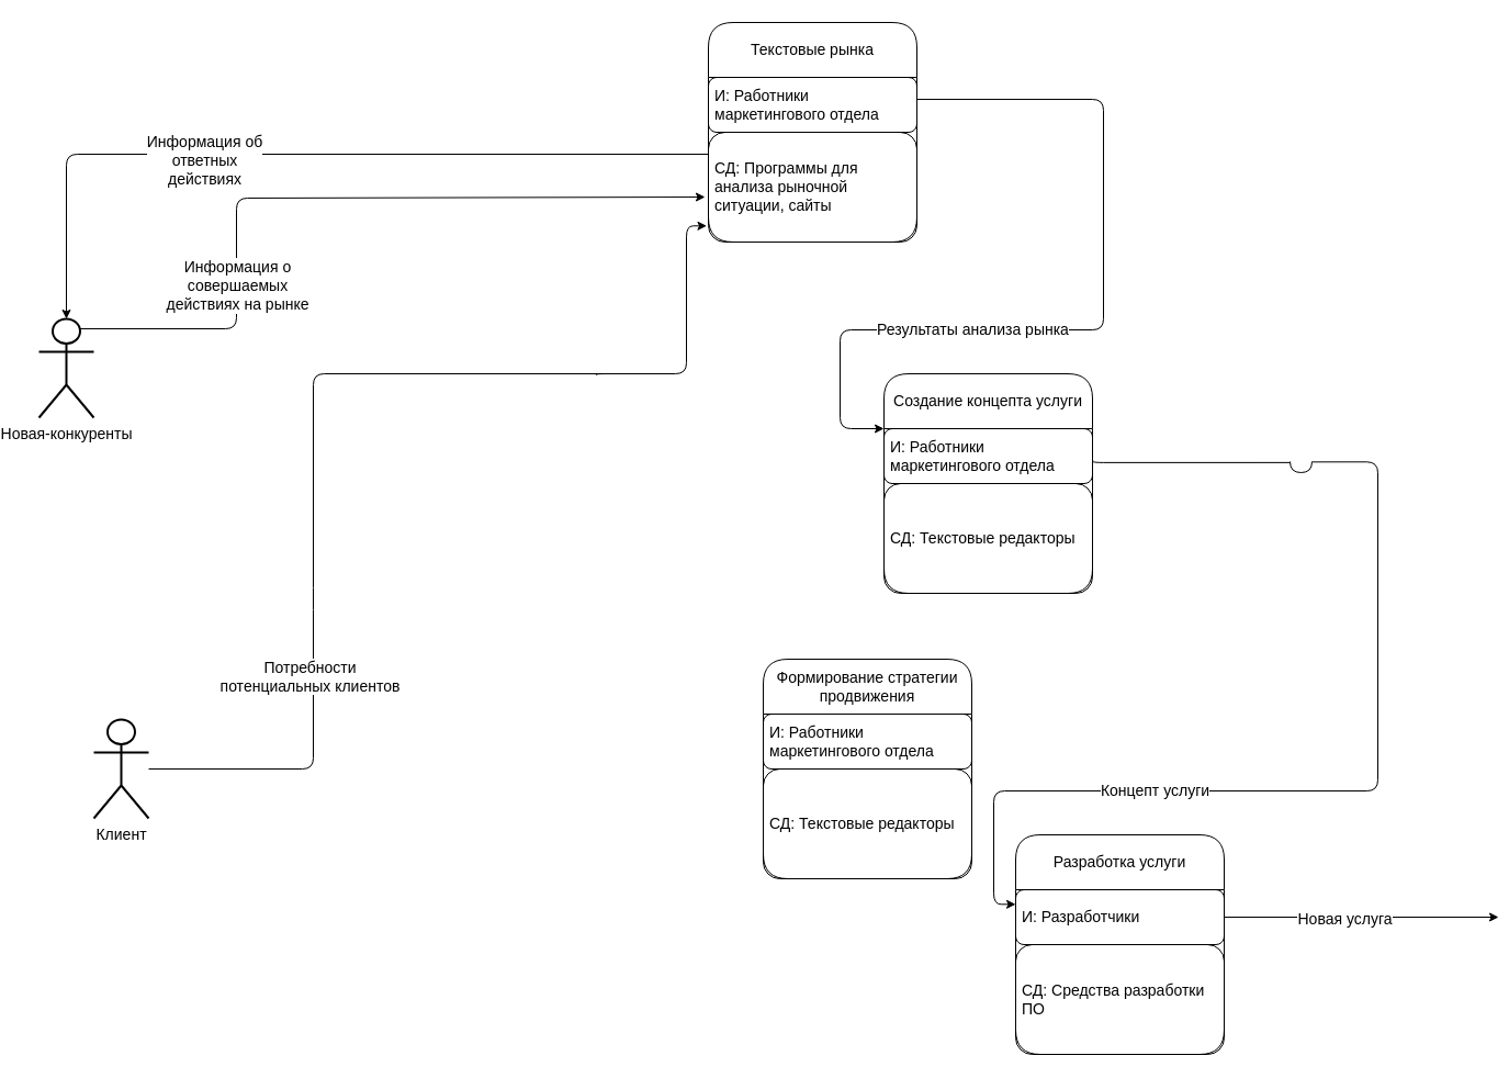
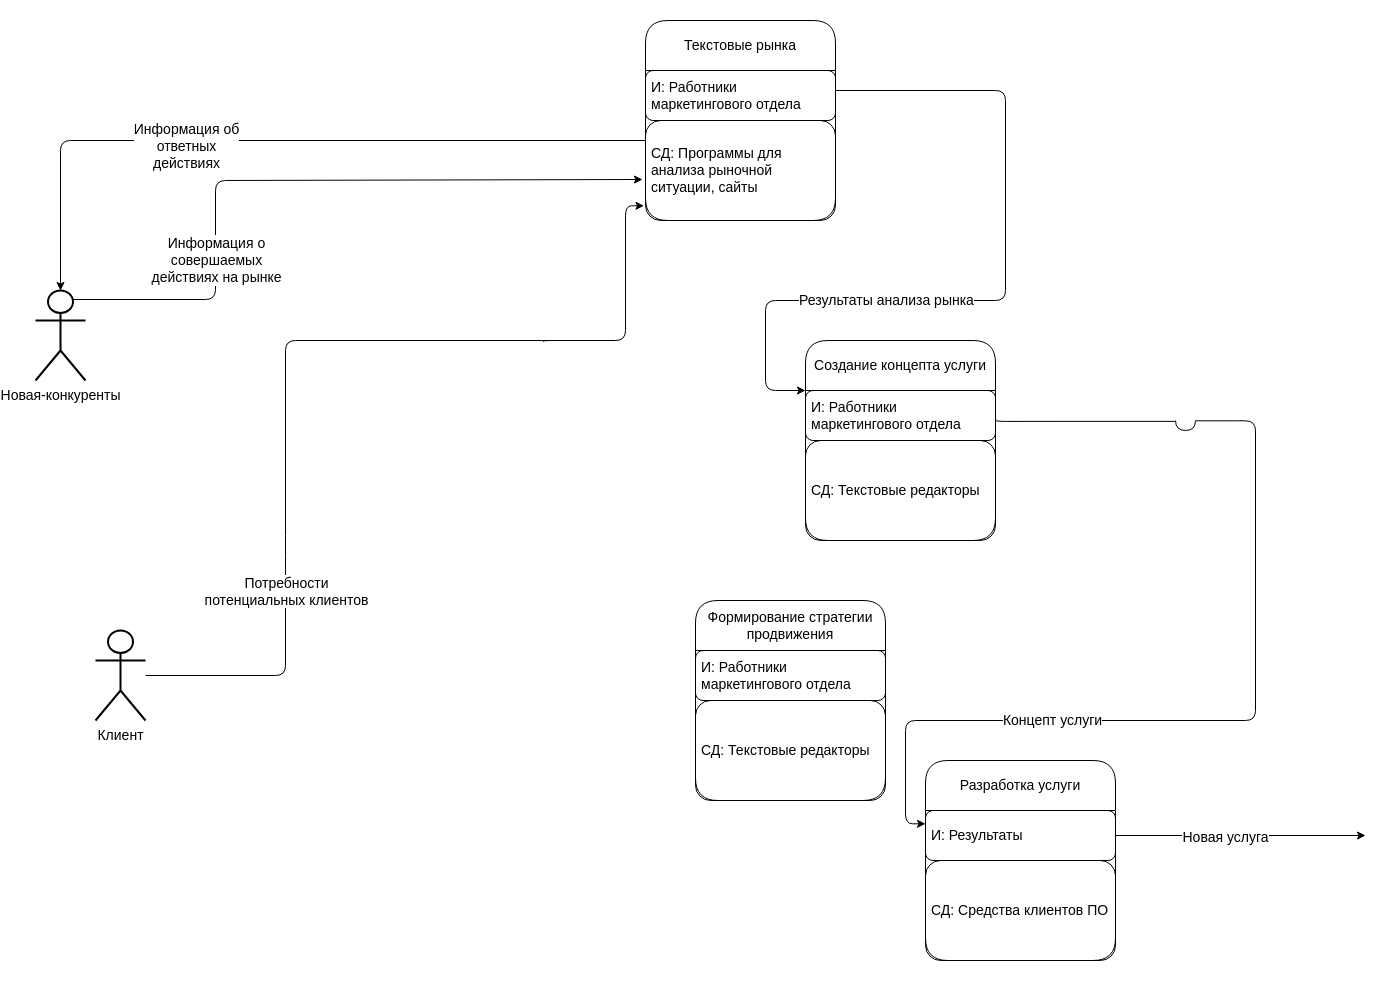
  <mxCell id="0" />
  <mxCell id="1" parent="0" />
  <mxCell id="2" value="&lt;font style=&quot;font-size: 14px;&quot;&gt;Новая-конкуренты&lt;/font&gt;" style="shape=umlActor;verticalLabelPosition=bottom;verticalAlign=top;html=1;outlineConnect=0;strokeWidth=2;rounded=1;" parent="1" vertex="1"><mxGeometry x="20" y="290" width="50" height="90" as="geometry" /></mxCell>
  <mxCell id="3" value="&lt;font style=&quot;font-size: 14px;&quot;&gt;Текстовые рынка&lt;/font&gt;" style="swimlane;fontStyle=0;childLayout=stackLayout;horizontal=1;startSize=50;horizontalStack=0;resizeParent=1;resizeParentMax=0;resizeLast=0;collapsible=1;marginBottom=0;whiteSpace=wrap;html=1;rounded=1;" parent="1" vertex="1"><mxGeometry x="630" y="20" width="190" height="200" as="geometry"><mxRectangle x="240" y="60" width="210" height="50" as="alternateBounds" /></mxGeometry></mxCell>
  <mxCell id="4" value="&lt;font style=&quot;font-size: 14px;&quot; face=&quot;Helvetica&quot;&gt;&lt;font style=&quot;font-size: 14px;&quot;&gt;И:&amp;nbsp;&lt;/font&gt;&lt;span style=&quot;background-color: transparent; text-align: justify; text-indent: 0cm;&quot;&gt;Работники маркетингового отдела&lt;/span&gt;&lt;/font&gt;" style="text;strokeColor=default;fillColor=none;align=left;verticalAlign=middle;spacingLeft=4;spacingRight=4;overflow=hidden;points=[[0,0.5],[1,0.5]];portConstraint=eastwest;rotatable=0;whiteSpace=wrap;html=1;rounded=1;" parent="3" vertex="1"><mxGeometry y="50" width="190" height="50" as="geometry" /></mxCell>
  <mxCell id="5" value="&lt;font style=&quot;font-size: 14px;&quot; face=&quot;Helvetica&quot;&gt;&lt;font style=&quot;font-size: 14px;&quot;&gt;СД:&amp;nbsp;&lt;/font&gt;&lt;span style=&quot;background-color: transparent; text-align: justify; text-indent: 0cm;&quot;&gt;Программы для анализа рыночной ситуации, сайты&lt;/span&gt;&lt;/font&gt;" style="text;strokeColor=default;fillColor=none;align=left;verticalAlign=middle;spacingLeft=4;spacingRight=4;overflow=hidden;points=[[0,0.5],[1,0.5]];portConstraint=eastwest;rotatable=0;whiteSpace=wrap;html=1;rounded=1;" parent="3" vertex="1"><mxGeometry y="100" width="190" height="100" as="geometry" /></mxCell>
  <mxCell id="6" style="edgeStyle=orthogonalEdgeStyle;rounded=1;orthogonalLoop=1;jettySize=auto;html=1;exitX=0.75;exitY=0.1;exitDx=0;exitDy=0;exitPerimeter=0;entryX=-0.016;entryY=0.59;entryDx=0;entryDy=0;entryPerimeter=0;curved=0;" parent="1" source="2" target="5" edge="1"><mxGeometry relative="1" as="geometry"><Array as="points"><mxPoint x="200" y="299" /><mxPoint x="200" y="180" /></Array></mxGeometry></mxCell>
  <mxCell id="7" value="&lt;span style=&quot;font-size: 14px;&quot;&gt;Информация о&lt;/span&gt;&lt;div&gt;&lt;span style=&quot;font-size: 14px;&quot;&gt;совершаемых&lt;/span&gt;&lt;div&gt;&lt;span style=&quot;font-size: 14px;&quot;&gt;действиях на рынке&lt;/span&gt;&lt;/div&gt;&lt;/div&gt;" style="edgeLabel;html=1;align=center;verticalAlign=middle;resizable=0;points=[];rounded=1;" parent="6" vertex="1" connectable="0"><mxGeometry x="0.012" relative="1" as="geometry"><mxPoint x="-86" y="80" as="offset" /></mxGeometry></mxCell>
  <mxCell id="8" value="&lt;span style=&quot;font-size: 14px;&quot;&gt;Создание концепта услуги&lt;/span&gt;" style="swimlane;fontStyle=0;childLayout=stackLayout;horizontal=1;startSize=50;horizontalStack=0;resizeParent=1;resizeParentMax=0;resizeLast=0;collapsible=1;marginBottom=0;whiteSpace=wrap;html=1;rounded=1;" parent="1" vertex="1"><mxGeometry x="790" y="340" width="190" height="200" as="geometry"><mxRectangle x="240" y="60" width="210" height="50" as="alternateBounds" /></mxGeometry></mxCell>
  <mxCell id="9" value="&lt;font style=&quot;font-size: 14px;&quot; face=&quot;Helvetica&quot;&gt;&lt;font style=&quot;font-size: 14px;&quot;&gt;И:&amp;nbsp;&lt;/font&gt;&lt;span style=&quot;background-color: transparent; text-align: justify; text-indent: 0cm;&quot;&gt;Работники маркетингового отдела&lt;/span&gt;&lt;/font&gt;" style="text;strokeColor=default;fillColor=none;align=left;verticalAlign=middle;spacingLeft=4;spacingRight=4;overflow=hidden;points=[[0,0.5],[1,0.5]];portConstraint=eastwest;rotatable=0;whiteSpace=wrap;html=1;rounded=1;" parent="8" vertex="1"><mxGeometry y="50" width="190" height="50" as="geometry" /></mxCell>
  <mxCell id="10" value="&lt;font style=&quot;font-size: 14px;&quot; face=&quot;Helvetica&quot;&gt;&lt;font style=&quot;font-size: 14px;&quot;&gt;СД: Т&lt;/font&gt;&lt;span style=&quot;background-color: transparent; text-align: justify; text-indent: 0cm;&quot;&gt;екстовые редакторы&lt;/span&gt;&lt;/font&gt;" style="text;strokeColor=default;fillColor=none;align=left;verticalAlign=middle;spacingLeft=4;spacingRight=4;overflow=hidden;points=[[0,0.5],[1,0.5]];portConstraint=eastwest;rotatable=0;whiteSpace=wrap;html=1;rounded=1;" parent="8" vertex="1"><mxGeometry y="100" width="190" height="100" as="geometry" /></mxCell>
  <mxCell id="11" style="edgeStyle=orthogonalEdgeStyle;rounded=1;orthogonalLoop=1;jettySize=auto;html=1;entryX=0;entryY=0;entryDx=0;entryDy=0;entryPerimeter=0;" parent="1" source="3" target="9" edge="1"><mxGeometry relative="1" as="geometry"><Array as="points"><mxPoint x="990" y="90" /><mxPoint x="990" y="300" /><mxPoint x="750" y="300" /><mxPoint x="750" y="390" /></Array></mxGeometry></mxCell>
  <mxCell id="12" value="&lt;div&gt;&lt;span style=&quot;font-size: 14px;&quot;&gt;Результаты анализа рынка&lt;/span&gt;&lt;/div&gt;" style="edgeLabel;html=1;align=center;verticalAlign=middle;resizable=0;points=[];rounded=1;" parent="11" vertex="1" connectable="0"><mxGeometry x="0.147" y="-1" relative="1" as="geometry"><mxPoint x="-70" as="offset" /></mxGeometry></mxCell>
  <mxCell id="13" value="&lt;span style=&quot;font-size: 14px;&quot;&gt;Формирование стратегии продвижения&lt;/span&gt;" style="swimlane;fontStyle=0;childLayout=stackLayout;horizontal=1;startSize=50;horizontalStack=0;resizeParent=1;resizeParentMax=0;resizeLast=0;collapsible=1;marginBottom=0;whiteSpace=wrap;html=1;rounded=1;" parent="1" vertex="1"><mxGeometry x="680" y="600" width="190" height="200" as="geometry"><mxRectangle x="240" y="60" width="210" height="50" as="alternateBounds" /></mxGeometry></mxCell>
  <mxCell id="14" value="&lt;font style=&quot;font-size: 14px;&quot; face=&quot;Helvetica&quot;&gt;&lt;font style=&quot;font-size: 14px;&quot;&gt;И:&amp;nbsp;&lt;/font&gt;&lt;span style=&quot;background-color: transparent; text-align: justify; text-indent: 0cm;&quot;&gt;Работники маркетингового отдела&lt;/span&gt;&lt;/font&gt;" style="text;strokeColor=default;fillColor=none;align=left;verticalAlign=middle;spacingLeft=4;spacingRight=4;overflow=hidden;points=[[0,0.5],[1,0.5]];portConstraint=eastwest;rotatable=0;whiteSpace=wrap;html=1;rounded=1;" parent="13" vertex="1"><mxGeometry y="50" width="190" height="50" as="geometry" /></mxCell>
  <mxCell id="15" value="&lt;font style=&quot;font-size: 14px;&quot; face=&quot;Helvetica&quot;&gt;&lt;font style=&quot;font-size: 14px;&quot;&gt;СД: Т&lt;/font&gt;&lt;span style=&quot;background-color: transparent; text-align: justify; text-indent: 0cm;&quot;&gt;екстовые редакторы&lt;/span&gt;&lt;/font&gt;" style="text;strokeColor=default;fillColor=none;align=left;verticalAlign=middle;spacingLeft=4;spacingRight=4;overflow=hidden;points=[[0,0.5],[1,0.5]];portConstraint=eastwest;rotatable=0;whiteSpace=wrap;html=1;rounded=1;" parent="13" vertex="1"><mxGeometry y="100" width="190" height="100" as="geometry" /></mxCell>
  <mxCell id="16" value="&lt;span style=&quot;font-size: 14px;&quot;&gt;Разработка услуги&lt;/span&gt;" style="swimlane;fontStyle=0;childLayout=stackLayout;horizontal=1;startSize=50;horizontalStack=0;resizeParent=1;resizeParentMax=0;resizeLast=0;collapsible=1;marginBottom=0;whiteSpace=wrap;html=1;rounded=1;" parent="1" vertex="1"><mxGeometry x="910" y="760" width="190" height="200" as="geometry"><mxRectangle x="240" y="60" width="210" height="50" as="alternateBounds" /></mxGeometry></mxCell>
  <mxCell id="17" style="edgeStyle=orthogonalEdgeStyle;rounded=1;orthogonalLoop=1;jettySize=auto;html=1;" parent="16" source="19" edge="1"><mxGeometry relative="1" as="geometry"><mxPoint x="440.0" y="75" as="targetPoint" /></mxGeometry></mxCell>
  <mxCell id="18" value="&lt;span style=&quot;font-size: 14px;&quot;&gt;Новая услуга&lt;/span&gt;" style="edgeLabel;html=1;align=center;verticalAlign=middle;resizable=0;points=[];rounded=1;" parent="17" vertex="1" connectable="0"><mxGeometry x="-0.119" y="-1" relative="1" as="geometry"><mxPoint x="-1" as="offset" /></mxGeometry></mxCell>
- <mxCell id="19" value="&lt;div style=&quot;text-align: justify;&quot;&gt;&lt;span style=&quot;font-size: 14px; background-color: initial;&quot;&gt;И: Разработчики&lt;/span&gt;&lt;/div&gt;" style="text;strokeColor=default;fillColor=none;align=left;verticalAlign=middle;spacingLeft=4;spacingRight=4;overflow=hidden;points=[[0,0.5],[1,0.5]];portConstraint=eastwest;rotatable=0;whiteSpace=wrap;html=1;rounded=1;" parent="16" vertex="1"><mxGeometry y="50" width="190" height="50" as="geometry" /></mxCell>
- <mxCell id="20" value="&lt;font style=&quot;font-size: 14px;&quot; face=&quot;Helvetica&quot;&gt;&lt;font style=&quot;font-size: 14px;&quot;&gt;СД: С&lt;/font&gt;&lt;/font&gt;&lt;span style=&quot;font-size: 14px; text-align: justify;&quot;&gt;редства разработки ПО&lt;/span&gt;" style="text;strokeColor=default;fillColor=none;align=left;verticalAlign=middle;spacingLeft=4;spacingRight=4;overflow=hidden;points=[[0,0.5],[1,0.5]];portConstraint=eastwest;rotatable=0;whiteSpace=wrap;html=1;rounded=1;" parent="16" vertex="1"><mxGeometry y="100" width="190" height="100" as="geometry" /></mxCell>
+ <mxCell id="19" value="&lt;div style=&quot;text-align: justify;&quot;&gt;&lt;span style=&quot;font-size: 14px; background-color: initial;&quot;&gt;И: Результаты&lt;/span&gt;&lt;/div&gt;" style="text;strokeColor=default;fillColor=none;align=left;verticalAlign=middle;spacingLeft=4;spacingRight=4;overflow=hidden;points=[[0,0.5],[1,0.5]];portConstraint=eastwest;rotatable=0;whiteSpace=wrap;html=1;rounded=1;" parent="16" vertex="1"><mxGeometry y="50" width="190" height="50" as="geometry" /></mxCell>
+ <mxCell id="20" value="&lt;font style=&quot;font-size: 14px;&quot; face=&quot;Helvetica&quot;&gt;&lt;font style=&quot;font-size: 14px;&quot;&gt;СД: С&lt;/font&gt;&lt;/font&gt;&lt;span style=&quot;font-size: 14px; text-align: justify;&quot;&gt;редства клиентов ПО&lt;/span&gt;" style="text;strokeColor=default;fillColor=none;align=left;verticalAlign=middle;spacingLeft=4;spacingRight=4;overflow=hidden;points=[[0,0.5],[1,0.5]];portConstraint=eastwest;rotatable=0;whiteSpace=wrap;html=1;rounded=1;" parent="16" vertex="1"><mxGeometry y="100" width="190" height="100" as="geometry" /></mxCell>
  <mxCell id="21" style="edgeStyle=orthogonalEdgeStyle;rounded=1;orthogonalLoop=1;jettySize=auto;html=1;entryX=0.5;entryY=0;entryDx=0;entryDy=0;entryPerimeter=0;exitX=0;exitY=0.2;exitDx=0;exitDy=0;exitPerimeter=0;" parent="1" source="5" target="2" edge="1"><mxGeometry relative="1" as="geometry" /></mxCell>
  <mxCell id="22" value="&lt;span style=&quot;font-size: 14px;&quot;&gt;Информация об&lt;/span&gt;&lt;div&gt;&lt;span style=&quot;font-size: 14px;&quot;&gt;ответных&lt;br&gt;&lt;/span&gt;&lt;div&gt;&lt;span style=&quot;font-size: 14px;&quot;&gt;действиях&lt;/span&gt;&lt;/div&gt;&lt;/div&gt;" style="edgeLabel;html=1;align=center;verticalAlign=middle;resizable=0;points=[];rounded=1;" parent="21" vertex="1" connectable="0"><mxGeometry x="-0.092" relative="1" as="geometry"><mxPoint x="-126" y="5" as="offset" /></mxGeometry></mxCell>
  <mxCell id="23" value="" style="shape=requiredInterface;html=1;verticalLabelPosition=bottom;sketch=0;rotation=90;rounded=1;" parent="1" vertex="1"><mxGeometry x="1165" y="415" width="10" height="20" as="geometry" /></mxCell>
  <mxCell id="24" style="edgeStyle=orthogonalEdgeStyle;rounded=1;orthogonalLoop=1;jettySize=auto;html=1;entryX=0.089;entryY=1.003;entryDx=0;entryDy=0;entryPerimeter=0;exitX=1.001;exitY=0.573;exitDx=0;exitDy=0;exitPerimeter=0;endArrow=none;endFill=0;" parent="1" source="9" target="23" edge="1"><mxGeometry relative="1" as="geometry"><Array as="points"><mxPoint x="980" y="420" /><mxPoint x="1160" y="420" /></Array></mxGeometry></mxCell>
  <mxCell id="25" style="edgeStyle=orthogonalEdgeStyle;rounded=1;orthogonalLoop=1;jettySize=auto;html=1;entryX=0;entryY=0.266;entryDx=0;entryDy=0;entryPerimeter=0;exitX=0.033;exitY=-0.014;exitDx=0;exitDy=0;exitPerimeter=0;" parent="1" source="23" target="19" edge="1"><mxGeometry relative="1" as="geometry"><Array as="points"><mxPoint x="1240" y="420" /><mxPoint x="1240" y="720" /><mxPoint x="890" y="720" /><mxPoint x="890" y="823" /></Array></mxGeometry></mxCell>
  <mxCell id="26" value="&lt;span style=&quot;font-size: 14px;&quot;&gt;Концепт услуги&lt;/span&gt;" style="edgeLabel;html=1;align=center;verticalAlign=middle;resizable=0;points=[];rounded=1;" parent="25" vertex="1" connectable="0"><mxGeometry x="0.428" y="-1" relative="1" as="geometry"><mxPoint x="32" as="offset" /></mxGeometry></mxCell>
- <mxCell id="27" value="&lt;font style=&quot;font-size: 14px;&quot;&gt;Клиент&lt;/font&gt;" style="shape=umlActor;verticalLabelPosition=bottom;verticalAlign=top;html=1;outlineConnect=0;strokeWidth=2;rounded=1;" parent="1" vertex="1"><mxGeometry x="70" y="655" width="50" height="90" as="geometry" /></mxCell>
+ <mxCell id="27" value="&lt;font style=&quot;font-size: 14px;&quot;&gt;Клиент&lt;/font&gt;" style="shape=umlActor;verticalLabelPosition=bottom;verticalAlign=top;html=1;outlineConnect=0;strokeWidth=2;rounded=1;" parent="1" vertex="1"><mxGeometry x="80" y="630" width="50" height="90" as="geometry" /></mxCell>
  <mxCell id="28" style="edgeStyle=orthogonalEdgeStyle;rounded=1;orthogonalLoop=1;jettySize=auto;html=1;entryX=-0.008;entryY=0.853;entryDx=0;entryDy=0;entryPerimeter=0;exitX=0.122;exitY=0.005;exitDx=0;exitDy=0;exitPerimeter=0;" parent="1" target="5" edge="1"><mxGeometry relative="1" as="geometry"><Array as="points"><mxPoint x="528" y="340" /><mxPoint x="610" y="340" /><mxPoint x="610" y="205" /></Array><mxPoint x="527.9" y="341.22" as="sourcePoint" /></mxGeometry></mxCell>
  <mxCell id="29" value="" style="edgeStyle=orthogonalEdgeStyle;rounded=1;orthogonalLoop=1;jettySize=auto;html=1;endArrow=none;endFill=0;" parent="1" source="27" edge="1"><mxGeometry relative="1" as="geometry"><mxPoint x="120" y="545" as="sourcePoint" /><mxPoint x="540" y="340" as="targetPoint" /><Array as="points"><mxPoint x="270" y="545" /><mxPoint x="270" y="340" /><mxPoint x="301" y="340" /></Array></mxGeometry></mxCell>
  <mxCell id="30" value="&lt;span style=&quot;font-size: 14px;&quot;&gt;Потребности&lt;/span&gt;&lt;div&gt;&lt;span style=&quot;font-size: 14px;&quot;&gt;потенциальных клиентов&lt;/span&gt;&lt;/div&gt;" style="edgeLabel;html=1;align=center;verticalAlign=middle;resizable=0;points=[];rounded=1;" parent="29" vertex="1" connectable="0"><mxGeometry x="-0.659" y="2" relative="1" as="geometry"><mxPoint x="13" y="-83" as="offset" /></mxGeometry></mxCell>
